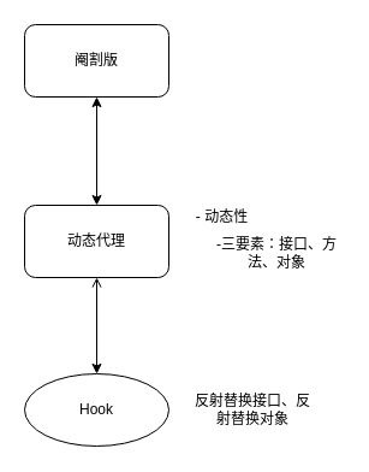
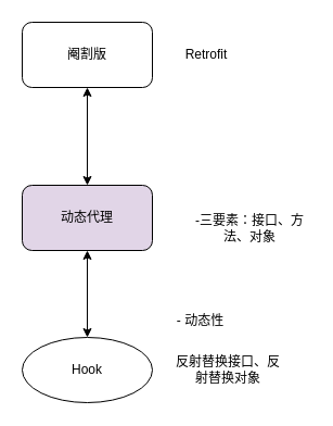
  <mxCell id="0" />
  <mxCell id="1" parent="0" />
- <mxCell id="2" value="动态代理" style="rounded=1;whiteSpace=wrap;html=1;" parent="1" vertex="1"><mxGeometry x="20" y="170" width="120" height="60" as="geometry" /></mxCell>
+ <mxCell id="2" value="动态代理" style="rounded=1;whiteSpace=wrap;html=1;fillColor=#e1d5e7;" parent="1" vertex="1"><mxGeometry x="20" y="170" width="120" height="60" as="geometry" /></mxCell>
  <mxCell id="3" value="阉割版" style="rounded=1;whiteSpace=wrap;html=1;" parent="1" vertex="1"><mxGeometry x="20" y="20" width="120" height="60" as="geometry" /></mxCell>
  <mxCell id="4" value="Hook" style="ellipse;whiteSpace=wrap;html=1;" parent="1" vertex="1"><mxGeometry x="20" y="310" width="120" height="60" as="geometry" /></mxCell>
  <mxCell id="5" value="" style="endArrow=classic;startArrow=classic;html=1;exitX=0.5;exitY=0;exitDx=0;exitDy=0;" parent="1" source="2" edge="1"><mxGeometry width="50" height="50" relative="1" as="geometry"><mxPoint x="20" y="440" as="sourcePoint" /><mxPoint x="80" y="80" as="targetPoint" /><Array as="points"><mxPoint x="80" y="80" /></Array></mxGeometry></mxCell>
- <mxCell id="6" value="" style="endArrow=open;startArrow=classic;html=1;entryX=0.5;entryY=1;entryDx=0;entryDy=0;" parent="1" source="4" target="2" edge="1"><mxGeometry width="50" height="50" relative="1" as="geometry"><mxPoint x="20" y="440" as="sourcePoint" /><mxPoint x="70" y="390" as="targetPoint" /></mxGeometry></mxCell>
+ <mxCell id="6" value="" style="endArrow=classic;startArrow=classic;html=1;entryX=0.5;entryY=1;entryDx=0;entryDy=0;" parent="1" source="4" target="2" edge="1"><mxGeometry width="50" height="50" relative="1" as="geometry"><mxPoint x="20" y="440" as="sourcePoint" /><mxPoint x="70" y="390" as="targetPoint" /></mxGeometry></mxCell>
+ <mxCell id="7" value="Retrofit" style="text;html=1;strokeColor=none;fillColor=none;align=center;verticalAlign=middle;whiteSpace=wrap;rounded=0;" parent="1" vertex="1"><mxGeometry x="170" y="40" width="40" height="20" as="geometry" /></mxCell>
  <mxCell id="8" value="-三要素：接口、方法、对象" style="text;html=1;strokeColor=none;fillColor=none;align=center;verticalAlign=middle;whiteSpace=wrap;rounded=0;" parent="1" vertex="1"><mxGeometry x="175" y="200" width="110" height="20" as="geometry" /></mxCell>
  <mxCell id="9" value="反射替换接口、反射替换对象" style="text;html=1;strokeColor=none;fillColor=none;align=center;verticalAlign=middle;whiteSpace=wrap;rounded=0;" parent="1" vertex="1"><mxGeometry x="160" y="330" width="100" height="20" as="geometry" /></mxCell>
- <mxCell id="10" value="- 动态性" style="text;html=1;strokeColor=none;fillColor=none;align=center;verticalAlign=middle;whiteSpace=wrap;rounded=0;" vertex="1" parent="1"><mxGeometry x="159" y="170" width="51" height="20" as="geometry" /></mxCell>
+ <mxCell id="10" value="- 动态性" style="text;html=1;strokeColor=none;fillColor=none;align=center;verticalAlign=middle;whiteSpace=wrap;rounded=0;" vertex="1" parent="1"><mxGeometry x="159" y="285" width="51" height="20" as="geometry" /></mxCell>
